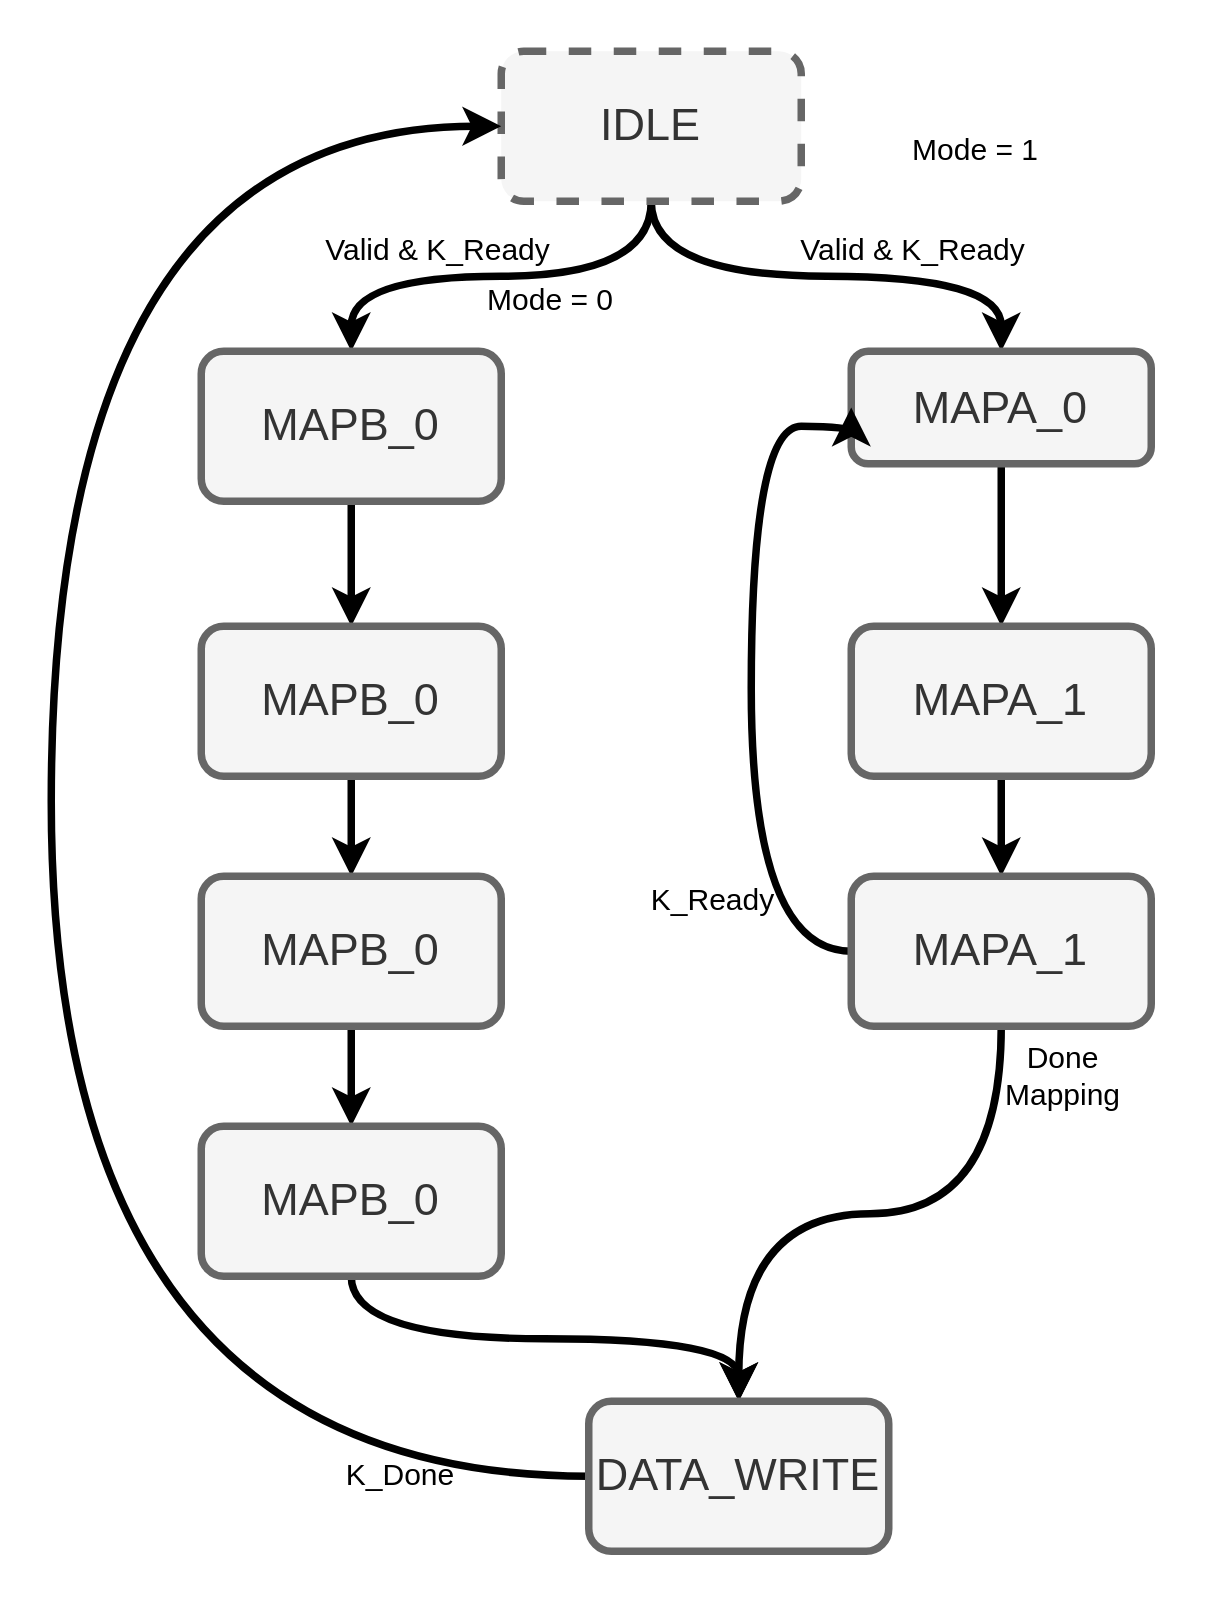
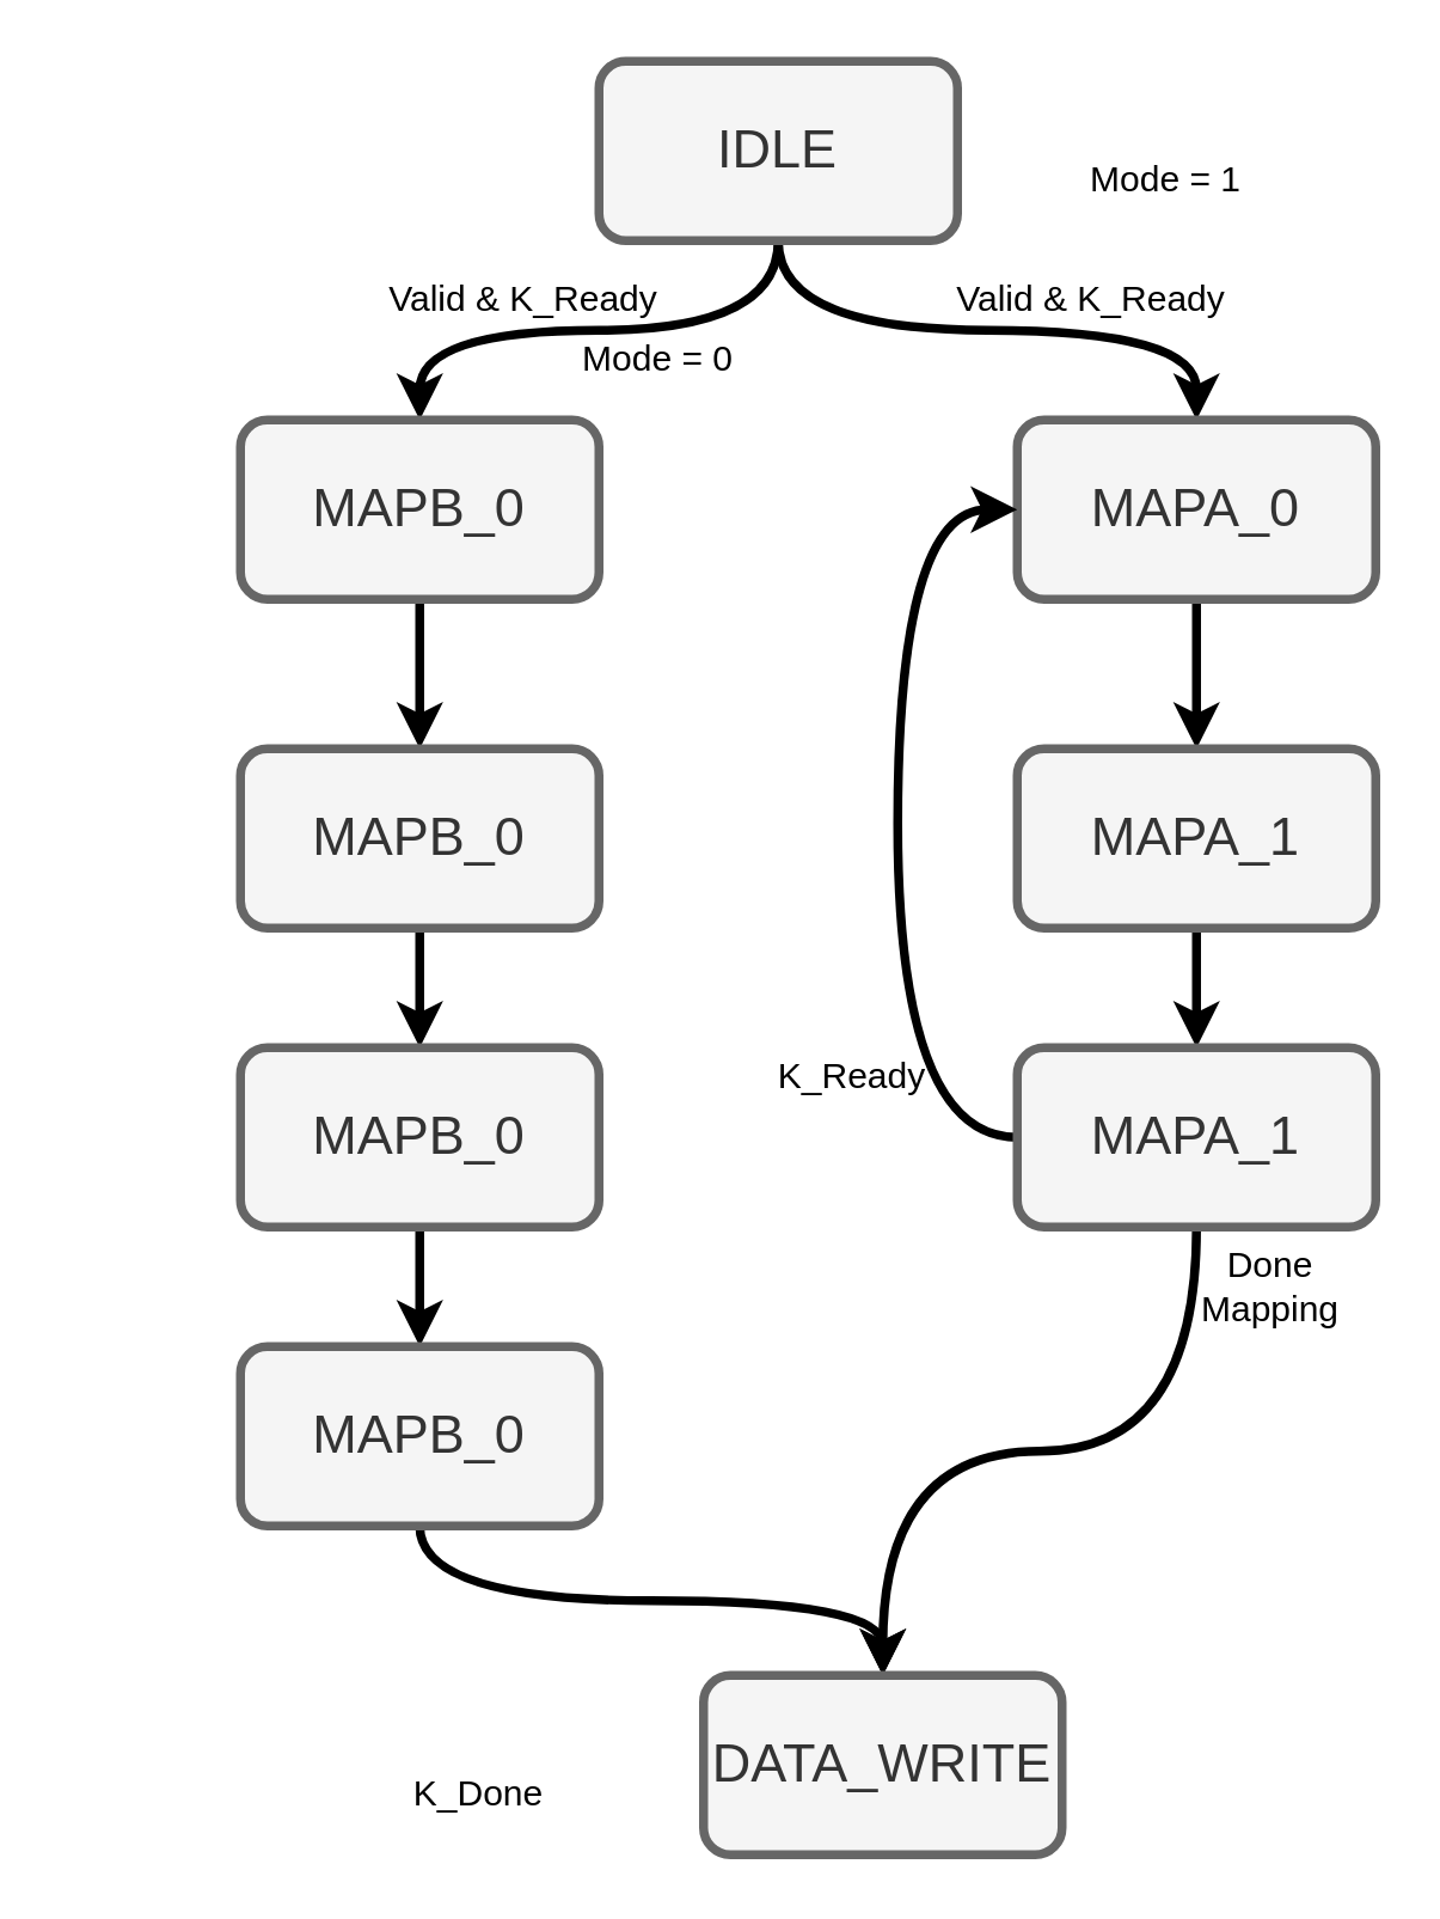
  <mxCell id="0" />
  <mxCell id="1" parent="0" />
  <mxCell id="2" style="edgeStyle=orthogonalEdgeStyle;rounded=0;orthogonalLoop=1;jettySize=auto;html=1;exitX=0.5;exitY=1;exitDx=0;exitDy=0;curved=1;strokeWidth=3;" edge="1" parent="1" source="4" target="6"><mxGeometry relative="1" as="geometry" /></mxCell>
  <mxCell id="3" style="edgeStyle=orthogonalEdgeStyle;curved=1;rounded=0;orthogonalLoop=1;jettySize=auto;html=1;exitX=0.5;exitY=1;exitDx=0;exitDy=0;strokeWidth=3;" edge="1" parent="1" source="4" target="13"><mxGeometry relative="1" as="geometry" /></mxCell>
- <mxCell id="4" value="&lt;font style=&quot;font-size: 18px&quot;&gt;IDLE&lt;/font&gt;" style="rounded=1;whiteSpace=wrap;html=1;strokeWidth=3;fillColor=#f5f5f5;strokeColor=#666666;fontColor=#333333;dashed=1;" vertex="1" parent="1"><mxGeometry x="200" y="20" width="120" height="60" as="geometry" /></mxCell>
+ <mxCell id="4" value="&lt;font style=&quot;font-size: 18px&quot;&gt;IDLE&lt;/font&gt;" style="rounded=1;whiteSpace=wrap;html=1;strokeWidth=3;fillColor=#f5f5f5;strokeColor=#666666;fontColor=#333333;" vertex="1" parent="1"><mxGeometry x="200" y="20" width="120" height="60" as="geometry" /></mxCell>
  <mxCell id="5" style="edgeStyle=orthogonalEdgeStyle;curved=1;rounded=0;orthogonalLoop=1;jettySize=auto;html=1;exitX=0.5;exitY=1;exitDx=0;exitDy=0;strokeWidth=3;" edge="1" parent="1" source="6" target="8"><mxGeometry relative="1" as="geometry" /></mxCell>
- <mxCell id="6" value="&lt;font style=&quot;font-size: 18px&quot;&gt;MAPA_0&lt;/font&gt;" style="rounded=1;whiteSpace=wrap;html=1;strokeWidth=3;fillColor=#f5f5f5;strokeColor=#666666;fontColor=#333333;" vertex="1" parent="1"><mxGeometry x="340" y="140" width="120" height="45" as="geometry" /></mxCell>
+ <mxCell id="6" value="&lt;font style=&quot;font-size: 18px&quot;&gt;MAPA_0&lt;/font&gt;" style="rounded=1;whiteSpace=wrap;html=1;strokeWidth=3;fillColor=#f5f5f5;strokeColor=#666666;fontColor=#333333;" vertex="1" parent="1"><mxGeometry x="340" y="140" width="120" height="60" as="geometry" /></mxCell>
  <mxCell id="7" style="edgeStyle=orthogonalEdgeStyle;curved=1;rounded=0;orthogonalLoop=1;jettySize=auto;html=1;exitX=0.5;exitY=1;exitDx=0;exitDy=0;strokeWidth=3;" edge="1" parent="1" source="8" target="11"><mxGeometry relative="1" as="geometry" /></mxCell>
  <mxCell id="8" value="&lt;font style=&quot;font-size: 18px&quot;&gt;MAPA_1&lt;/font&gt;" style="rounded=1;whiteSpace=wrap;html=1;strokeWidth=3;fillColor=#f5f5f5;strokeColor=#666666;fontColor=#333333;" vertex="1" parent="1"><mxGeometry x="340" y="250" width="120" height="60" as="geometry" /></mxCell>
  <mxCell id="9" style="edgeStyle=orthogonalEdgeStyle;curved=1;rounded=0;orthogonalLoop=1;jettySize=auto;html=1;exitX=0;exitY=0.5;exitDx=0;exitDy=0;entryX=0;entryY=0.5;entryDx=0;entryDy=0;strokeWidth=3;" edge="1" parent="1" source="11" target="6"><mxGeometry relative="1" as="geometry"><Array as="points"><mxPoint x="300" y="380" /><mxPoint x="300" y="170" /></Array></mxGeometry></mxCell>
  <mxCell id="10" style="edgeStyle=orthogonalEdgeStyle;curved=1;rounded=0;orthogonalLoop=1;jettySize=auto;html=1;exitX=0.5;exitY=1;exitDx=0;exitDy=0;strokeWidth=3;" edge="1" parent="1" source="11" target="21"><mxGeometry relative="1" as="geometry" /></mxCell>
  <mxCell id="11" value="&lt;font style=&quot;font-size: 18px&quot;&gt;MAPA_1&lt;/font&gt;" style="rounded=1;whiteSpace=wrap;html=1;strokeWidth=3;fillColor=#f5f5f5;strokeColor=#666666;fontColor=#333333;" vertex="1" parent="1"><mxGeometry x="340" y="350" width="120" height="60" as="geometry" /></mxCell>
  <mxCell id="12" style="edgeStyle=orthogonalEdgeStyle;curved=1;rounded=0;orthogonalLoop=1;jettySize=auto;html=1;exitX=0.5;exitY=1;exitDx=0;exitDy=0;strokeWidth=3;" edge="1" parent="1" source="13" target="15"><mxGeometry relative="1" as="geometry" /></mxCell>
  <mxCell id="13" value="&lt;font style=&quot;font-size: 18px&quot;&gt;MAPB_0&lt;/font&gt;" style="rounded=1;whiteSpace=wrap;html=1;strokeWidth=3;fillColor=#f5f5f5;strokeColor=#666666;fontColor=#333333;" vertex="1" parent="1"><mxGeometry x="80" y="140" width="120" height="60" as="geometry" /></mxCell>
  <mxCell id="14" style="edgeStyle=orthogonalEdgeStyle;curved=1;rounded=0;orthogonalLoop=1;jettySize=auto;html=1;exitX=0.5;exitY=1;exitDx=0;exitDy=0;entryX=0.5;entryY=0;entryDx=0;entryDy=0;strokeWidth=3;" edge="1" parent="1" source="15" target="17"><mxGeometry relative="1" as="geometry" /></mxCell>
  <mxCell id="15" value="&lt;font style=&quot;font-size: 18px&quot;&gt;MAPB_0&lt;/font&gt;" style="rounded=1;whiteSpace=wrap;html=1;strokeWidth=3;fillColor=#f5f5f5;strokeColor=#666666;fontColor=#333333;" vertex="1" parent="1"><mxGeometry x="80" y="250" width="120" height="60" as="geometry" /></mxCell>
  <mxCell id="16" style="edgeStyle=orthogonalEdgeStyle;curved=1;rounded=0;orthogonalLoop=1;jettySize=auto;html=1;exitX=0.5;exitY=1;exitDx=0;exitDy=0;entryX=0.5;entryY=0;entryDx=0;entryDy=0;strokeWidth=3;" edge="1" parent="1" source="17" target="19"><mxGeometry relative="1" as="geometry" /></mxCell>
  <mxCell id="17" value="&lt;font style=&quot;font-size: 18px&quot;&gt;MAPB_0&lt;/font&gt;" style="rounded=1;whiteSpace=wrap;html=1;strokeWidth=3;fillColor=#f5f5f5;strokeColor=#666666;fontColor=#333333;" vertex="1" parent="1"><mxGeometry x="80" y="350" width="120" height="60" as="geometry" /></mxCell>
  <mxCell id="18" style="edgeStyle=orthogonalEdgeStyle;curved=1;rounded=0;orthogonalLoop=1;jettySize=auto;html=1;exitX=0.5;exitY=1;exitDx=0;exitDy=0;strokeWidth=3;" edge="1" parent="1" source="19" target="21"><mxGeometry relative="1" as="geometry" /></mxCell>
  <mxCell id="19" value="&lt;font style=&quot;font-size: 18px&quot;&gt;MAPB_0&lt;/font&gt;" style="rounded=1;whiteSpace=wrap;html=1;strokeWidth=3;fillColor=#f5f5f5;strokeColor=#666666;fontColor=#333333;" vertex="1" parent="1"><mxGeometry x="80" y="450" width="120" height="60" as="geometry" /></mxCell>
- <mxCell id="20" style="edgeStyle=orthogonalEdgeStyle;curved=1;rounded=0;orthogonalLoop=1;jettySize=auto;html=1;exitX=0;exitY=0.5;exitDx=0;exitDy=0;entryX=0;entryY=0.5;entryDx=0;entryDy=0;strokeWidth=3;" edge="1" parent="1" source="21" target="4"><mxGeometry relative="1" as="geometry"><Array as="points"><mxPoint x="20" y="590" /><mxPoint x="20" y="50" /></Array></mxGeometry></mxCell>
  <mxCell id="21" value="&lt;font style=&quot;font-size: 18px&quot;&gt;DATA_WRITE&lt;/font&gt;" style="rounded=1;whiteSpace=wrap;html=1;strokeWidth=3;fillColor=#f5f5f5;strokeColor=#666666;fontColor=#333333;" vertex="1" parent="1"><mxGeometry x="235" y="560" width="120" height="60" as="geometry" /></mxCell>
  <mxCell id="22" value="Valid &amp;amp; K_Ready" style="text;html=1;strokeColor=none;fillColor=none;align=center;verticalAlign=middle;whiteSpace=wrap;rounded=0;" vertex="1" parent="1"><mxGeometry x="310" y="90" width="110" height="20" as="geometry" /></mxCell>
  <mxCell id="23" value="Valid &amp;amp; K_Ready" style="text;html=1;strokeColor=none;fillColor=none;align=center;verticalAlign=middle;whiteSpace=wrap;rounded=0;" vertex="1" parent="1"><mxGeometry x="120" y="90" width="110" height="20" as="geometry" /></mxCell>
  <mxCell id="24" value="Mode = 1" style="text;html=1;strokeColor=none;fillColor=none;align=center;verticalAlign=middle;whiteSpace=wrap;rounded=0;" vertex="1" parent="1"><mxGeometry x="360" y="50" width="60" height="20" as="geometry" /></mxCell>
  <mxCell id="25" value="Mode = 0" style="text;html=1;strokeColor=none;fillColor=none;align=center;verticalAlign=middle;whiteSpace=wrap;rounded=0;" vertex="1" parent="1"><mxGeometry x="190" y="110" width="60" height="20" as="geometry" /></mxCell>
  <mxCell id="26" value="K_Ready" style="text;html=1;strokeColor=none;fillColor=none;align=center;verticalAlign=middle;whiteSpace=wrap;rounded=0;" vertex="1" parent="1"><mxGeometry x="265" y="350" width="40" height="20" as="geometry" /></mxCell>
  <mxCell id="27" value="Done Mapping" style="text;html=1;strokeColor=none;fillColor=none;align=center;verticalAlign=middle;whiteSpace=wrap;rounded=0;" vertex="1" parent="1"><mxGeometry x="400" y="420" width="50" height="20" as="geometry" /></mxCell>
- <mxCell id="28" value="K_Done" style="text;html=1;strokeColor=none;fillColor=none;align=center;verticalAlign=middle;whiteSpace=wrap;rounded=0;" vertex="1" parent="1"><mxGeometry x="140" y="580" width="40" height="20" as="geometry" /></mxCell>
+ <mxCell id="28" value="K_Done" style="text;html=1;strokeColor=none;fillColor=none;align=center;verticalAlign=middle;whiteSpace=wrap;rounded=0;" vertex="1" parent="1"><mxGeometry x="140" y="590" width="40" height="20" as="geometry" /></mxCell>
